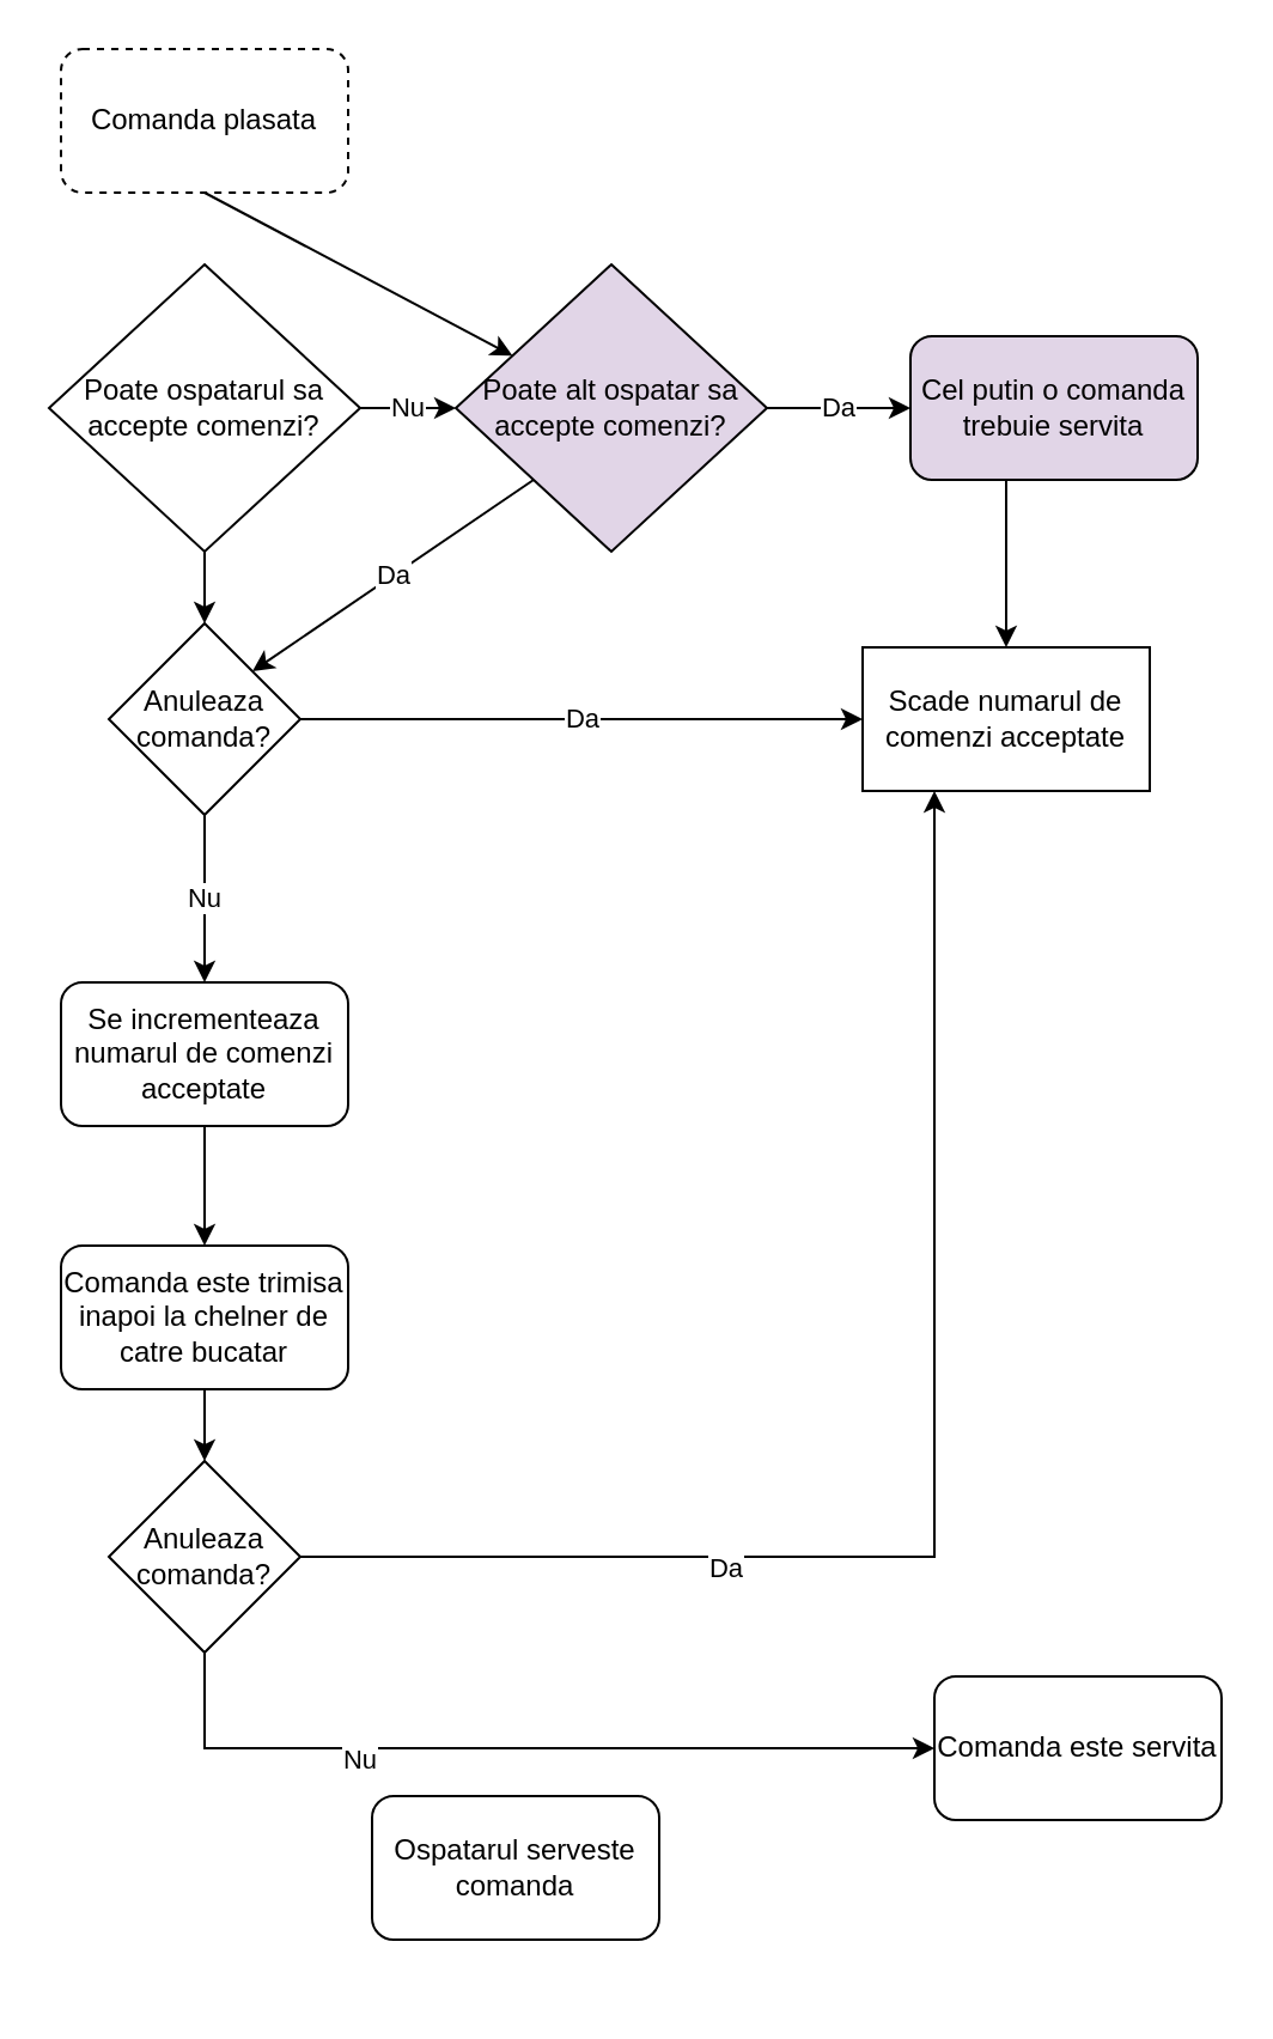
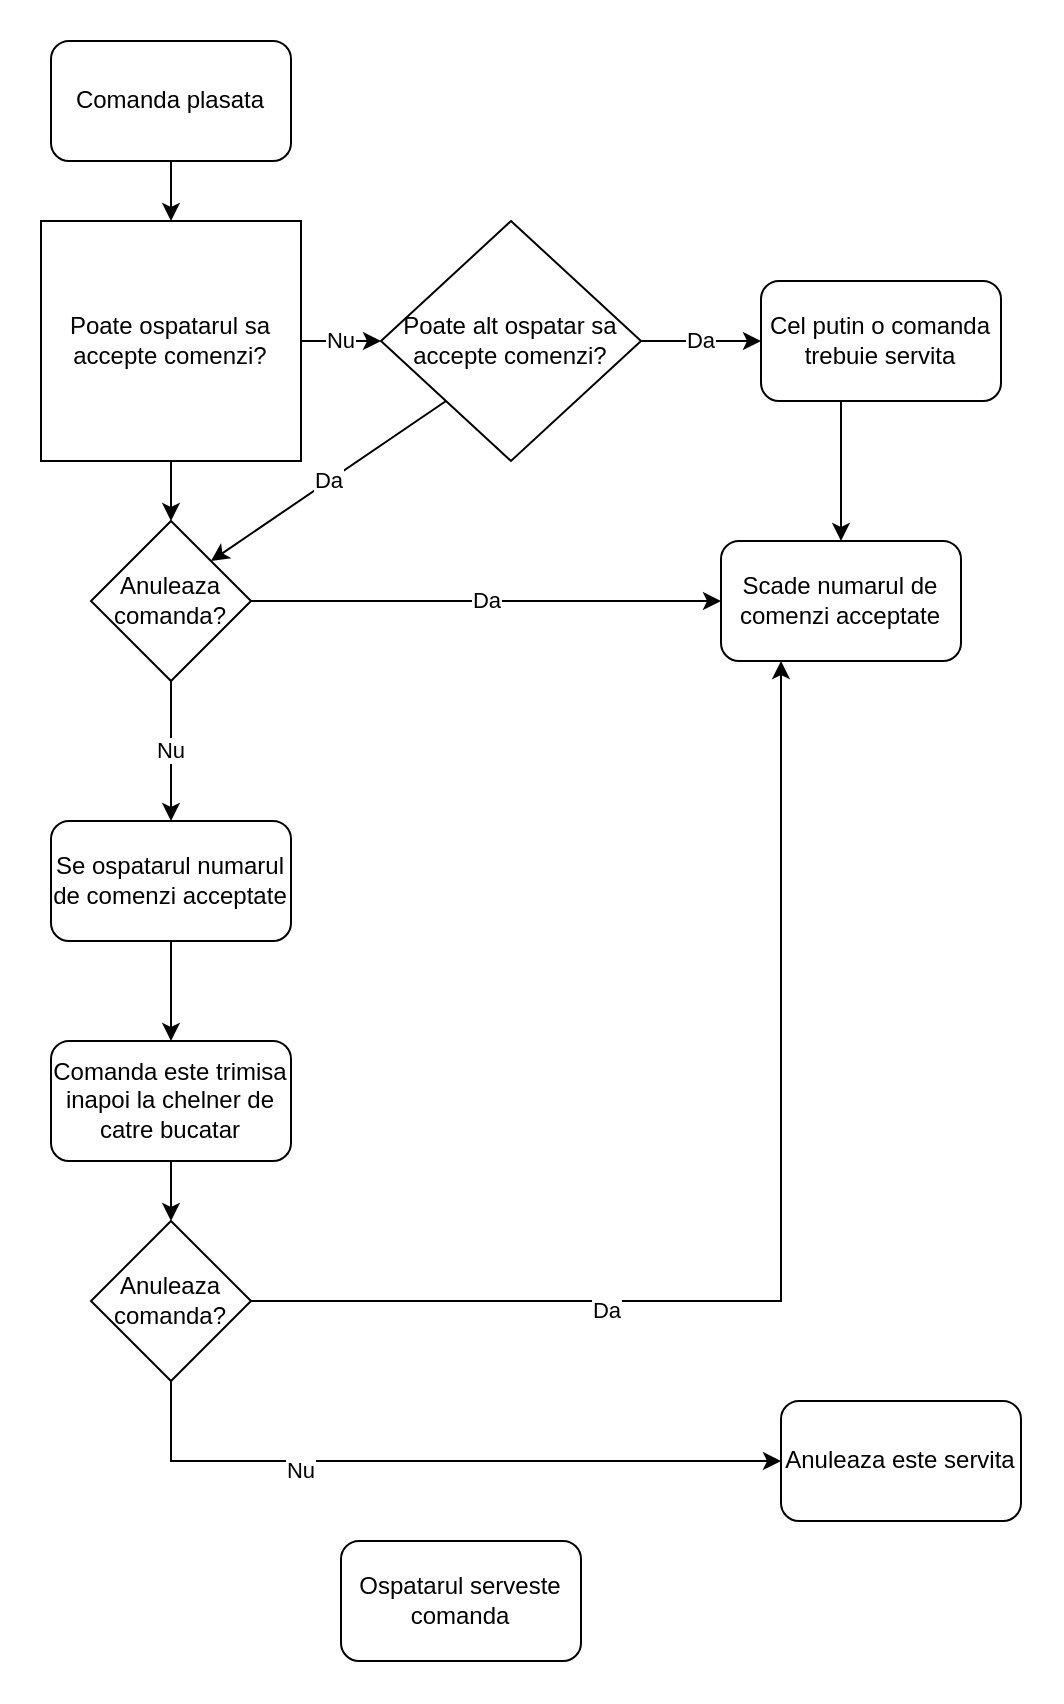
  <mxCell id="0" />
  <mxCell id="1" parent="0" />
- <mxCell id="2" value="Comanda plasata" style="rounded=1;whiteSpace=wrap;html=1;dashed=1;" vertex="1" parent="1"><mxGeometry x="25" width="120" height="60" as="geometry" y="20" /></mxCell>
- <mxCell id="3" value="Poate ospatarul sa accepte comenzi?" style="rhombus;whiteSpace=wrap;html=1;" vertex="1" parent="1"><mxGeometry x="20" y="110" width="130" height="120" as="geometry" /></mxCell>
- <mxCell id="4" value="Se incrementeaza numarul de comenzi acceptate" style="rounded=1;whiteSpace=wrap;html=1;" vertex="1" parent="1"><mxGeometry x="25" y="410" width="120" height="60" as="geometry" /></mxCell>
+ <mxCell id="2" value="Comanda plasata" style="rounded=1;whiteSpace=wrap;html=1;" vertex="1" parent="1"><mxGeometry x="25" width="120" height="60" as="geometry" y="20" /></mxCell>
+ <mxCell id="3" value="Poate ospatarul sa accepte comenzi?" style="whiteSpace=wrap;html=1;rounded=0;" vertex="1" parent="1"><mxGeometry x="20" y="110" width="130" height="120" as="geometry" /></mxCell>
+ <mxCell id="4" value="Se ospatarul numarul de comenzi acceptate" style="rounded=1;whiteSpace=wrap;html=1;" vertex="1" parent="1"><mxGeometry x="25" y="410" width="120" height="60" as="geometry" /></mxCell>
  <mxCell id="5" value="Comanda este trimisa inapoi la chelner de catre bucatar" style="rounded=1;whiteSpace=wrap;html=1;" vertex="1" parent="1"><mxGeometry x="25" y="520" width="120" height="60" as="geometry" /></mxCell>
- <mxCell id="6" value="Ospatarul serveste comanda" style="rounded=1;whiteSpace=wrap;html=1;" vertex="1" parent="1"><mxGeometry x="155" y="750" width="120" height="60" as="geometry" /></mxCell>
+ <mxCell id="6" value="Ospatarul serveste comanda" style="rounded=1;whiteSpace=wrap;html=1;" vertex="1" parent="1"><mxGeometry x="170" y="770" width="120" height="60" as="geometry" /></mxCell>
  <mxCell id="7" value="Anuleaza comanda?" style="rhombus;whiteSpace=wrap;html=1;" vertex="1" parent="1"><mxGeometry x="45" y="260" width="80" height="80" as="geometry" /></mxCell>
  <mxCell id="8" value="Da" style="endArrow=classic;html=1;rounded=0;exitX=1;exitY=0.5;exitDx=0;exitDy=0;entryX=0;entryY=0.5;entryDx=0;entryDy=0;" edge="1" parent="1" source="7" target="13"><mxGeometry width="50" height="50" relative="1" as="geometry"><mxPoint x="210" y="380" as="sourcePoint" /><mxPoint x="260" y="330" as="targetPoint" /></mxGeometry></mxCell>
  <mxCell id="9" value="Nu" style="endArrow=classic;html=1;rounded=0;exitX=0.5;exitY=1;exitDx=0;exitDy=0;entryX=0.5;entryY=0;entryDx=0;entryDy=0;" edge="1" parent="1" source="7" target="4"><mxGeometry width="50" height="50" relative="1" as="geometry"><mxPoint x="200" y="320" as="sourcePoint" /><mxPoint x="100" y="320" as="targetPoint" /><mxPoint as="offset" /></mxGeometry></mxCell>
  <mxCell id="10" value="" style="endArrow=classic;html=1;rounded=0;exitX=0.5;exitY=1;exitDx=0;exitDy=0;entryX=0.5;entryY=0;entryDx=0;entryDy=0;" edge="1" parent="1" source="4" target="5"><mxGeometry x="0.015" width="50" height="50" relative="1" as="geometry"><mxPoint x="240" y="360" as="sourcePoint" /><mxPoint x="240" y="430" as="targetPoint" /><mxPoint as="offset" /></mxGeometry></mxCell>
  <mxCell id="11" value="Anuleaza comanda?" style="rhombus;whiteSpace=wrap;html=1;" vertex="1" parent="1"><mxGeometry x="45" y="610" width="80" height="80" as="geometry" /></mxCell>
  <mxCell id="12" value="Nu" style="endArrow=classic;html=1;rounded=0;exitX=1;exitY=0.5;exitDx=0;exitDy=0;" edge="1" parent="1" source="3"><mxGeometry width="50" height="50" relative="1" as="geometry"><mxPoint x="240" y="360" as="sourcePoint" /><mxPoint x="190" y="170" as="targetPoint" /><mxPoint as="offset" /></mxGeometry></mxCell>
- <mxCell id="13" value="Scade numarul de comenzi acceptate" style="whiteSpace=wrap;html=1;rounded=0;" vertex="1" parent="1"><mxGeometry x="360" y="270" width="120" height="60" as="geometry" /></mxCell>
+ <mxCell id="13" value="Scade numarul de comenzi acceptate" style="rounded=1;whiteSpace=wrap;html=1;" vertex="1" parent="1"><mxGeometry x="360" y="270" width="120" height="60" as="geometry" /></mxCell>
  <mxCell id="14" value="" style="endArrow=classic;html=1;rounded=0;exitX=0.5;exitY=1;exitDx=0;exitDy=0;entryX=0.5;entryY=0;entryDx=0;entryDy=0;" edge="1" parent="1" target="13"><mxGeometry width="50" height="50" relative="1" as="geometry"><mxPoint x="420" y="200" as="sourcePoint" /><mxPoint x="100" y="470" as="targetPoint" /><mxPoint as="offset" /></mxGeometry></mxCell>
- <mxCell id="15" value="" style="endArrow=classic;html=1;rounded=0;exitX=0.5;exitY=1;exitDx=0;exitDy=0;" edge="1" parent="1" source="2" target="22"><mxGeometry width="50" height="50" relative="1" as="geometry"><mxPoint x="160" y="180" as="sourcePoint" /><mxPoint x="370" y="180" as="targetPoint" /><mxPoint as="offset" /></mxGeometry></mxCell>
+ <mxCell id="15" value="" style="endArrow=classic;html=1;rounded=0;exitX=0.5;exitY=1;exitDx=0;exitDy=0;entryX=0.5;entryY=0;entryDx=0;entryDy=0;" edge="1" parent="1" source="2" target="3"><mxGeometry width="50" height="50" relative="1" as="geometry"><mxPoint x="160" y="180" as="sourcePoint" /><mxPoint x="370" y="180" as="targetPoint" /><mxPoint as="offset" /></mxGeometry></mxCell>
  <mxCell id="16" value="" style="endArrow=classic;html=1;rounded=0;exitX=0.5;exitY=1;exitDx=0;exitDy=0;entryX=0.5;entryY=0;entryDx=0;entryDy=0;" edge="1" parent="1" source="3" target="7"><mxGeometry width="50" height="50" relative="1" as="geometry"><mxPoint x="170" y="190" as="sourcePoint" /><mxPoint x="380" y="190" as="targetPoint" /><mxPoint as="offset" /></mxGeometry></mxCell>
  <mxCell id="17" value="" style="endArrow=classic;html=1;rounded=0;exitX=1;exitY=0.5;exitDx=0;exitDy=0;entryX=0.25;entryY=1;entryDx=0;entryDy=0;" edge="1" parent="1" source="11" target="13"><mxGeometry width="50" height="50" relative="1" as="geometry"><mxPoint x="200" y="370" as="sourcePoint" /><mxPoint x="250" y="320" as="targetPoint" /><Array as="points"><mxPoint x="390" y="650" /></Array></mxGeometry></mxCell>
  <mxCell id="18" value="Da" style="edgeLabel;html=1;align=center;verticalAlign=middle;resizable=0;points=[];" vertex="1" connectable="0" parent="17"><mxGeometry x="-0.395" y="-4" relative="1" as="geometry"><mxPoint as="offset" /></mxGeometry></mxCell>
  <mxCell id="19" value="" style="endArrow=classic;html=1;rounded=0;exitX=0.5;exitY=1;exitDx=0;exitDy=0;" edge="1" parent="1" source="11"><mxGeometry width="50" height="50" relative="1" as="geometry"><mxPoint x="135" y="660" as="sourcePoint" /><mxPoint x="390" y="730" as="targetPoint" /><Array as="points"><mxPoint x="85" y="730" /><mxPoint x="320" y="730" /></Array></mxGeometry></mxCell>
  <mxCell id="20" value="Nu" style="edgeLabel;html=1;align=center;verticalAlign=middle;resizable=0;points=[];" vertex="1" connectable="0" parent="19"><mxGeometry x="-0.395" y="-4" relative="1" as="geometry"><mxPoint as="offset" /></mxGeometry></mxCell>
  <mxCell id="21" value="" style="endArrow=classic;html=1;rounded=0;exitX=0.5;exitY=1;exitDx=0;exitDy=0;entryX=0.5;entryY=0;entryDx=0;entryDy=0;" edge="1" parent="1" source="5" target="11"><mxGeometry x="0.015" width="50" height="50" relative="1" as="geometry"><mxPoint x="95" y="480" as="sourcePoint" /><mxPoint x="95" y="530" as="targetPoint" /><mxPoint as="offset" /></mxGeometry></mxCell>
- <mxCell id="22" value="Poate alt ospatar sa accepte comenzi?" style="rhombus;whiteSpace=wrap;html=1;fillColor=#e1d5e7;" vertex="1" parent="1"><mxGeometry x="190" y="110" width="130" height="120" as="geometry" /></mxCell>
+ <mxCell id="22" value="Poate alt ospatar sa accepte comenzi?" style="rhombus;whiteSpace=wrap;html=1;" vertex="1" parent="1"><mxGeometry x="190" y="110" width="130" height="120" as="geometry" /></mxCell>
  <mxCell id="23" value="Da" style="endArrow=classic;html=1;rounded=0;exitX=0;exitY=1;exitDx=0;exitDy=0;entryX=1;entryY=0;entryDx=0;entryDy=0;" edge="1" parent="1" source="22" target="7"><mxGeometry width="50" height="50" relative="1" as="geometry"><mxPoint x="135" y="310" as="sourcePoint" /><mxPoint x="370" y="310" as="targetPoint" /></mxGeometry></mxCell>
  <mxCell id="24" value="Da" style="endArrow=classic;html=1;rounded=0;exitX=1;exitY=0.5;exitDx=0;exitDy=0;" edge="1" parent="1" source="22"><mxGeometry width="50" height="50" relative="1" as="geometry"><mxPoint x="430" y="210" as="sourcePoint" /><mxPoint x="380" y="170" as="targetPoint" /></mxGeometry></mxCell>
- <mxCell id="25" value="Cel putin o comanda trebuie servita" style="rounded=1;whiteSpace=wrap;html=1;fillColor=#e1d5e7;" vertex="1" parent="1"><mxGeometry x="380" y="140" width="120" height="60" as="geometry" /></mxCell>
- <mxCell id="26" value="Comanda este servita" style="rounded=1;whiteSpace=wrap;html=1;" vertex="1" parent="1"><mxGeometry x="390" y="700" width="120" height="60" as="geometry" /></mxCell>
+ <mxCell id="25" value="Cel putin o comanda trebuie servita" style="rounded=1;whiteSpace=wrap;html=1;" vertex="1" parent="1"><mxGeometry x="380" y="140" width="120" height="60" as="geometry" /></mxCell>
+ <mxCell id="26" value="Anuleaza este servita" style="rounded=1;whiteSpace=wrap;html=1;" vertex="1" parent="1"><mxGeometry x="390" y="700" width="120" height="60" as="geometry" /></mxCell>
